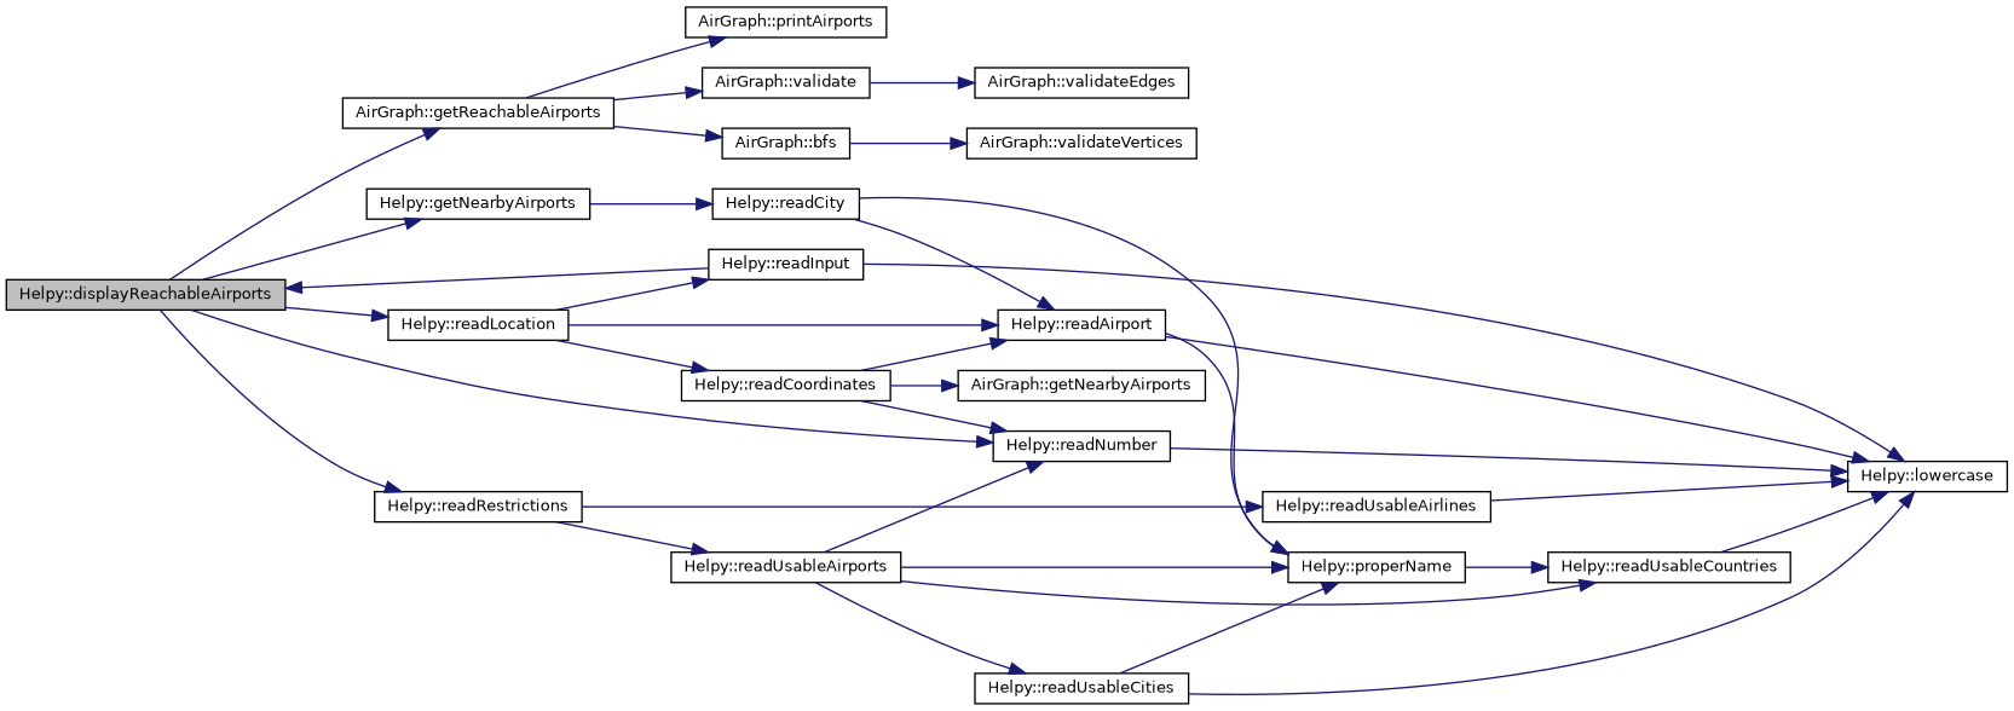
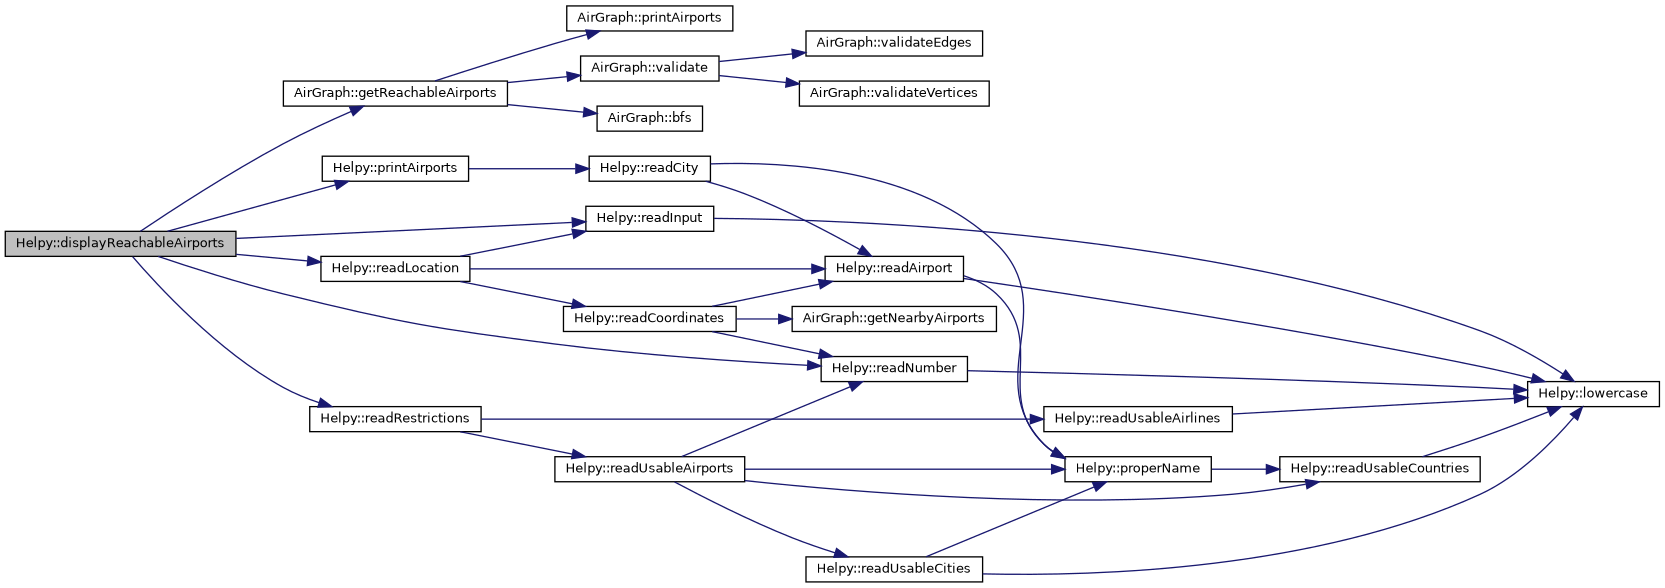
  digraph {
    rankdir=LR
    node [color=black fillcolor=white fontname=Helvetica fontsize=10 shape=record style=filled]
    edge [color=midnightblue fontname=Helvetica fontsize=10 labelfontname=Helvetica labelfontsize=10 style=solid]
    n1 [fillcolor=grey75 fontcolor=black height=0.2 label="Helpy::displayReachableAirports" width=0.4]
    n2 [height=0.2 label="AirGraph::getReachableAirports" width=0.4]
-   n3 [height=0.2 label="Helpy::getNearbyAirports" width=0.4]
+   n3 [height=0.2 label="Helpy::printAirports" width=0.4]
    n4 [height=0.2 label="Helpy::readInput" width=0.4]
    n5 [height=0.2 label="Helpy::readLocation" width=0.4]
    n6 [height=0.2 label="Helpy::readNumber" width=0.4]
    n7 [height=0.2 label="Helpy::readRestrictions" width=0.4]
    n8 [height=0.2 label="AirGraph::bfs" width=0.4]
    n9 [height=0.2 label="AirGraph::printAirports" width=0.4]
    n10 [height=0.2 label="AirGraph::validate" width=0.4]
    n11 [height=0.2 label="Helpy::readCity" width=0.4]
    n12 [height=0.2 label="Helpy::lowercase" width=0.4]
    n13 [height=0.2 label="Helpy::readAirport" width=0.4]
    n14 [height=0.2 label="Helpy::readCoordinates" width=0.4]
    n15 [height=0.2 label="Helpy::readUsableAirlines" width=0.4]
    n16 [height=0.2 label="Helpy::readUsableAirports" width=0.4]
    n17 [height=0.2 label="AirGraph::validateEdges" width=0.4]
    n18 [height=0.2 label="AirGraph::validateVertices" width=0.4]
    n19 [height=0.2 label="Helpy::properName" width=0.4]
    n20 [height=0.2 label="AirGraph::getNearbyAirports" width=0.4]
    n21 [height=0.2 label="Helpy::readUsableCountries" width=0.4]
    n22 [height=0.2 label="Helpy::readUsableCities" width=0.4]
    n1 -> n2
    n1 -> n3
-   n4 -> n1
+   n1 -> n4
    n1 -> n5
    n1 -> n6
    n1 -> n7
    n2 -> n8
    n2 -> n9
    n2 -> n10
    n3 -> n11
    n4 -> n12
    n5 -> n4
    n5 -> n13
    n5 -> n14
    n6 -> n12
    n7 -> n15
    n7 -> n16
    n10 -> n17
-   n8 -> n18
+   n10 -> n18
    n11 -> n13
    n11 -> n19
    n13 -> n12
    n13 -> n19
    n14 -> n6
    n14 -> n13
    n14 -> n20
    n15 -> n12
    n16 -> n6
    n16 -> n19
    n16 -> n21
    n16 -> n22
    n19 -> n21
    n21 -> n12
    n22 -> n12
    n22 -> n19
  }
